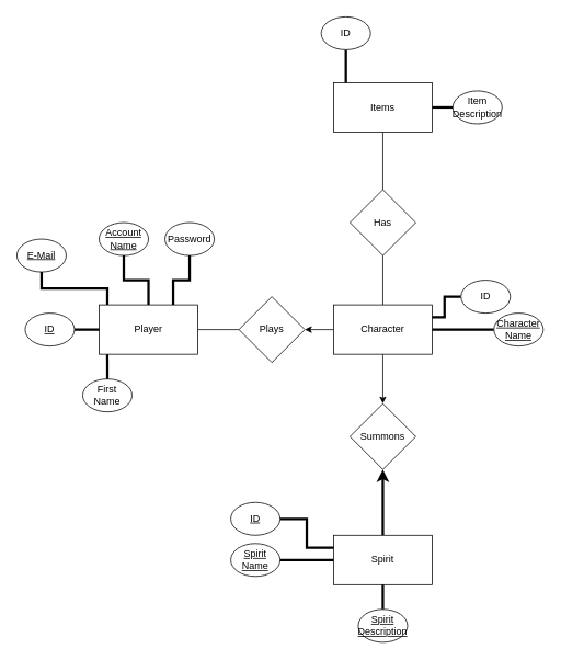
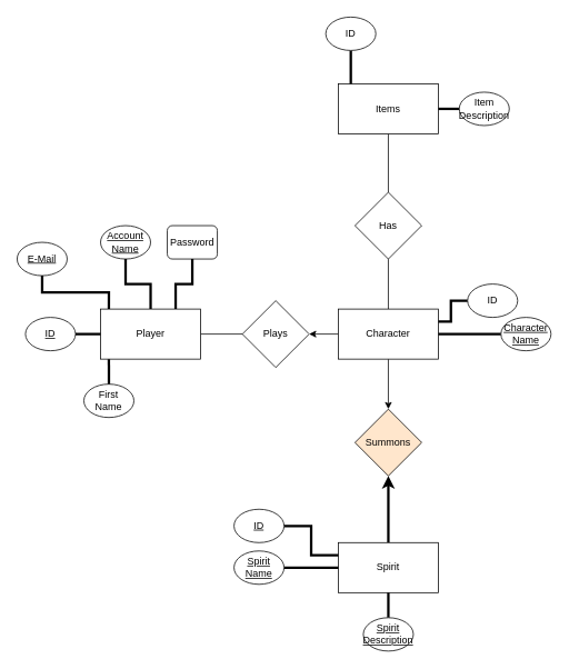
  <mxCell id="0" />
  <mxCell id="1" parent="0" />
  <mxCell id="2" style="edgeStyle=orthogonalEdgeStyle;rounded=0;orthogonalLoop=1;jettySize=auto;html=1;entryX=0;entryY=0.5;entryDx=0;entryDy=0;endArrow=none;endFill=0;" edge="1" parent="1" source="3" target="4"><mxGeometry relative="1" as="geometry" /></mxCell>
  <mxCell id="3" value="Player" style="rounded=0;whiteSpace=wrap;html=1;" parent="1" vertex="1"><mxGeometry x="120" y="370" width="120" height="60" as="geometry" /></mxCell>
  <mxCell id="4" value="Plays" style="rhombus;whiteSpace=wrap;html=1;" parent="1" vertex="1"><mxGeometry x="290" y="360" width="80" height="80" as="geometry" /></mxCell>
  <mxCell id="5" style="edgeStyle=orthogonalEdgeStyle;rounded=0;orthogonalLoop=1;jettySize=auto;html=1;exitX=0.5;exitY=1;exitDx=0;exitDy=0;entryX=0.5;entryY=0;entryDx=0;entryDy=0;endArrow=classic;endFill=1;strokeWidth=1;" edge="1" parent="1" source="8" target="21"><mxGeometry relative="1" as="geometry" /></mxCell>
  <mxCell id="6" style="edgeStyle=orthogonalEdgeStyle;rounded=0;orthogonalLoop=1;jettySize=auto;html=1;exitX=0.5;exitY=0;exitDx=0;exitDy=0;entryX=0.5;entryY=1;entryDx=0;entryDy=0;endArrow=none;endFill=0;strokeWidth=1;" edge="1" parent="1" source="8" target="26"><mxGeometry relative="1" as="geometry" /></mxCell>
  <mxCell id="7" style="edgeStyle=orthogonalEdgeStyle;rounded=0;orthogonalLoop=1;jettySize=auto;html=1;exitX=0;exitY=0.5;exitDx=0;exitDy=0;entryX=1;entryY=0.5;entryDx=0;entryDy=0;endArrow=classic;endFill=1;strokeWidth=1;" edge="1" parent="1" source="8" target="4"><mxGeometry relative="1" as="geometry" /></mxCell>
  <mxCell id="8" value="Character" style="rounded=0;whiteSpace=wrap;html=1;" parent="1" vertex="1"><mxGeometry x="405" y="370" width="120" height="60" as="geometry" /></mxCell>
  <mxCell id="9" style="edgeStyle=orthogonalEdgeStyle;rounded=0;orthogonalLoop=1;jettySize=auto;html=1;exitX=1;exitY=0.5;exitDx=0;exitDy=0;entryX=0;entryY=0.5;entryDx=0;entryDy=0;endArrow=none;endFill=0;strokeWidth=3;" edge="1" parent="1" source="10" target="3"><mxGeometry relative="1" as="geometry" /></mxCell>
  <mxCell id="10" value="&lt;u&gt;ID&lt;/u&gt;" style="ellipse;whiteSpace=wrap;html=1;" parent="1" vertex="1"><mxGeometry x="30" y="380" width="60" height="40" as="geometry" /></mxCell>
  <mxCell id="11" style="edgeStyle=orthogonalEdgeStyle;rounded=0;orthogonalLoop=1;jettySize=auto;html=1;exitX=0.5;exitY=1;exitDx=0;exitDy=0;entryX=0.5;entryY=0;entryDx=0;entryDy=0;endArrow=none;endFill=0;strokeWidth=3;" edge="1" parent="1" source="12" target="3"><mxGeometry relative="1" as="geometry" /></mxCell>
  <mxCell id="12" value="&lt;u&gt;Account Name&lt;/u&gt;" style="ellipse;whiteSpace=wrap;html=1;" parent="1" vertex="1"><mxGeometry x="120" y="270" width="60" height="40" as="geometry" /></mxCell>
  <mxCell id="13" style="edgeStyle=orthogonalEdgeStyle;rounded=0;orthogonalLoop=1;jettySize=auto;html=1;exitX=0.5;exitY=1;exitDx=0;exitDy=0;entryX=0.083;entryY=0;entryDx=0;entryDy=0;entryPerimeter=0;endArrow=none;endFill=0;strokeWidth=3;" edge="1" parent="1" source="14" target="3"><mxGeometry relative="1" as="geometry" /></mxCell>
  <mxCell id="14" value="&lt;u&gt;E-Mail&lt;/u&gt;" style="ellipse;whiteSpace=wrap;html=1;" parent="1" vertex="1"><mxGeometry x="20" y="290" width="60" height="40" as="geometry" /></mxCell>
  <mxCell id="15" style="edgeStyle=orthogonalEdgeStyle;rounded=0;orthogonalLoop=1;jettySize=auto;html=1;exitX=0.5;exitY=0;exitDx=0;exitDy=0;entryX=0.083;entryY=1;entryDx=0;entryDy=0;entryPerimeter=0;endArrow=none;endFill=0;strokeWidth=3;" edge="1" parent="1" source="16" target="3"><mxGeometry relative="1" as="geometry" /></mxCell>
  <mxCell id="16" value="First Name" style="ellipse;whiteSpace=wrap;html=1;" parent="1" vertex="1"><mxGeometry x="100" y="460" width="60" height="40" as="geometry" /></mxCell>
  <mxCell id="17" style="edgeStyle=orthogonalEdgeStyle;rounded=0;orthogonalLoop=1;jettySize=auto;html=1;entryX=0.75;entryY=0;entryDx=0;entryDy=0;endArrow=none;endFill=0;strokeWidth=3;" edge="1" parent="1" source="18" target="3"><mxGeometry relative="1" as="geometry" /></mxCell>
- <mxCell id="18" value="Password" style="ellipse;whiteSpace=wrap;html=1;" parent="1" vertex="1"><mxGeometry x="200" y="270" width="60" height="40" as="geometry" /></mxCell>
+ <mxCell id="18" value="Password" style="whiteSpace=wrap;html=1;rounded=1;" parent="1" vertex="1"><mxGeometry x="200" y="270" width="60" height="40" as="geometry" /></mxCell>
  <mxCell id="19" style="edgeStyle=orthogonalEdgeStyle;rounded=0;orthogonalLoop=1;jettySize=auto;html=1;exitX=0.5;exitY=0;exitDx=0;exitDy=0;entryX=0.5;entryY=1;entryDx=0;entryDy=0;endArrow=classic;endFill=1;strokeWidth=3;" edge="1" parent="1" source="20" target="21"><mxGeometry relative="1" as="geometry" /></mxCell>
  <mxCell id="20" value="Spirit" style="rounded=0;whiteSpace=wrap;html=1;" vertex="1" parent="1"><mxGeometry x="405" y="650" width="120" height="60" as="geometry" /></mxCell>
- <mxCell id="21" value="Summons" style="rhombus;whiteSpace=wrap;html=1;" vertex="1" parent="1"><mxGeometry x="425" y="490" width="80" height="80" as="geometry" /></mxCell>
+ <mxCell id="21" value="Summons" style="rhombus;whiteSpace=wrap;html=1;fillColor=#ffe6cc;" vertex="1" parent="1"><mxGeometry x="425" y="490" width="80" height="80" as="geometry" /></mxCell>
  <mxCell id="22" style="edgeStyle=orthogonalEdgeStyle;rounded=0;orthogonalLoop=1;jettySize=auto;html=1;exitX=1;exitY=0.5;exitDx=0;exitDy=0;entryX=0;entryY=0.5;entryDx=0;entryDy=0;endArrow=none;endFill=0;strokeWidth=3;" edge="1" parent="1" source="23" target="20"><mxGeometry relative="1" as="geometry" /></mxCell>
  <mxCell id="23" value="&lt;u&gt;Spirit Name&lt;/u&gt;" style="ellipse;whiteSpace=wrap;html=1;" vertex="1" parent="1"><mxGeometry x="280" y="660" width="60" height="40" as="geometry" /></mxCell>
  <mxCell id="24" style="edgeStyle=orthogonalEdgeStyle;rounded=0;orthogonalLoop=1;jettySize=auto;html=1;exitX=1;exitY=0.5;exitDx=0;exitDy=0;entryX=0;entryY=0.25;entryDx=0;entryDy=0;endArrow=none;endFill=0;strokeWidth=3;" edge="1" parent="1" source="25" target="20"><mxGeometry relative="1" as="geometry" /></mxCell>
  <mxCell id="25" value="&lt;u&gt;ID&lt;/u&gt;" style="ellipse;whiteSpace=wrap;html=1;" vertex="1" parent="1"><mxGeometry x="280" y="610" width="60" height="40" as="geometry" /></mxCell>
  <mxCell id="26" value="Has" style="rhombus;whiteSpace=wrap;html=1;" vertex="1" parent="1"><mxGeometry x="425" y="230" width="80" height="80" as="geometry" /></mxCell>
  <mxCell id="27" style="edgeStyle=orthogonalEdgeStyle;rounded=0;orthogonalLoop=1;jettySize=auto;html=1;exitX=0.5;exitY=1;exitDx=0;exitDy=0;entryX=0.5;entryY=0;entryDx=0;entryDy=0;endArrow=none;endFill=0;strokeWidth=1;" edge="1" parent="1" source="28" target="26"><mxGeometry relative="1" as="geometry" /></mxCell>
  <mxCell id="28" value="Items" style="rounded=0;whiteSpace=wrap;html=1;" vertex="1" parent="1"><mxGeometry x="405" y="100" width="120" height="60" as="geometry" /></mxCell>
  <mxCell id="29" style="edgeStyle=orthogonalEdgeStyle;rounded=0;orthogonalLoop=1;jettySize=auto;html=1;exitX=0.5;exitY=1;exitDx=0;exitDy=0;entryX=0.125;entryY=0;entryDx=0;entryDy=0;entryPerimeter=0;endArrow=none;endFill=0;strokeWidth=3;" edge="1" parent="1" source="30" target="28"><mxGeometry relative="1" as="geometry" /></mxCell>
  <mxCell id="30" value="ID" style="ellipse;whiteSpace=wrap;html=1;" vertex="1" parent="1"><mxGeometry x="390" y="20" width="60" height="40" as="geometry" /></mxCell>
  <mxCell id="31" style="edgeStyle=orthogonalEdgeStyle;rounded=0;orthogonalLoop=1;jettySize=auto;html=1;exitX=0;exitY=0.5;exitDx=0;exitDy=0;entryX=1;entryY=0.5;entryDx=0;entryDy=0;endArrow=none;endFill=0;strokeWidth=3;" edge="1" parent="1" source="32" target="28"><mxGeometry relative="1" as="geometry" /></mxCell>
  <mxCell id="32" value="Item Description" style="ellipse;whiteSpace=wrap;html=1;" vertex="1" parent="1"><mxGeometry x="550" y="110" width="60" height="40" as="geometry" /></mxCell>
  <mxCell id="33" style="edgeStyle=orthogonalEdgeStyle;rounded=0;orthogonalLoop=1;jettySize=auto;html=1;exitX=0.5;exitY=0;exitDx=0;exitDy=0;entryX=0.5;entryY=1;entryDx=0;entryDy=0;endArrow=none;endFill=0;strokeWidth=3;" edge="1" parent="1" source="34" target="20"><mxGeometry relative="1" as="geometry" /></mxCell>
  <mxCell id="34" value="&lt;u&gt;Spirit Description&lt;/u&gt;" style="ellipse;whiteSpace=wrap;html=1;" vertex="1" parent="1"><mxGeometry x="435" y="740" width="60" height="40" as="geometry" /></mxCell>
  <mxCell id="35" style="edgeStyle=orthogonalEdgeStyle;rounded=0;orthogonalLoop=1;jettySize=auto;html=1;exitX=0;exitY=0.5;exitDx=0;exitDy=0;entryX=1;entryY=0.25;entryDx=0;entryDy=0;endArrow=none;endFill=0;strokeWidth=3;" edge="1" parent="1" source="36" target="8"><mxGeometry relative="1" as="geometry" /></mxCell>
  <mxCell id="36" value="ID" style="ellipse;whiteSpace=wrap;html=1;" vertex="1" parent="1"><mxGeometry x="560" y="340" width="60" height="40" as="geometry" /></mxCell>
  <mxCell id="37" style="edgeStyle=orthogonalEdgeStyle;rounded=0;orthogonalLoop=1;jettySize=auto;html=1;exitX=0;exitY=0.5;exitDx=0;exitDy=0;entryX=1;entryY=0.5;entryDx=0;entryDy=0;endArrow=none;endFill=0;strokeWidth=3;" edge="1" parent="1" source="38" target="8"><mxGeometry relative="1" as="geometry" /></mxCell>
  <mxCell id="38" value="Character Name" style="ellipse;whiteSpace=wrap;html=1;fontStyle=4" vertex="1" parent="1"><mxGeometry x="600" y="380" width="60" height="40" as="geometry" /></mxCell>
